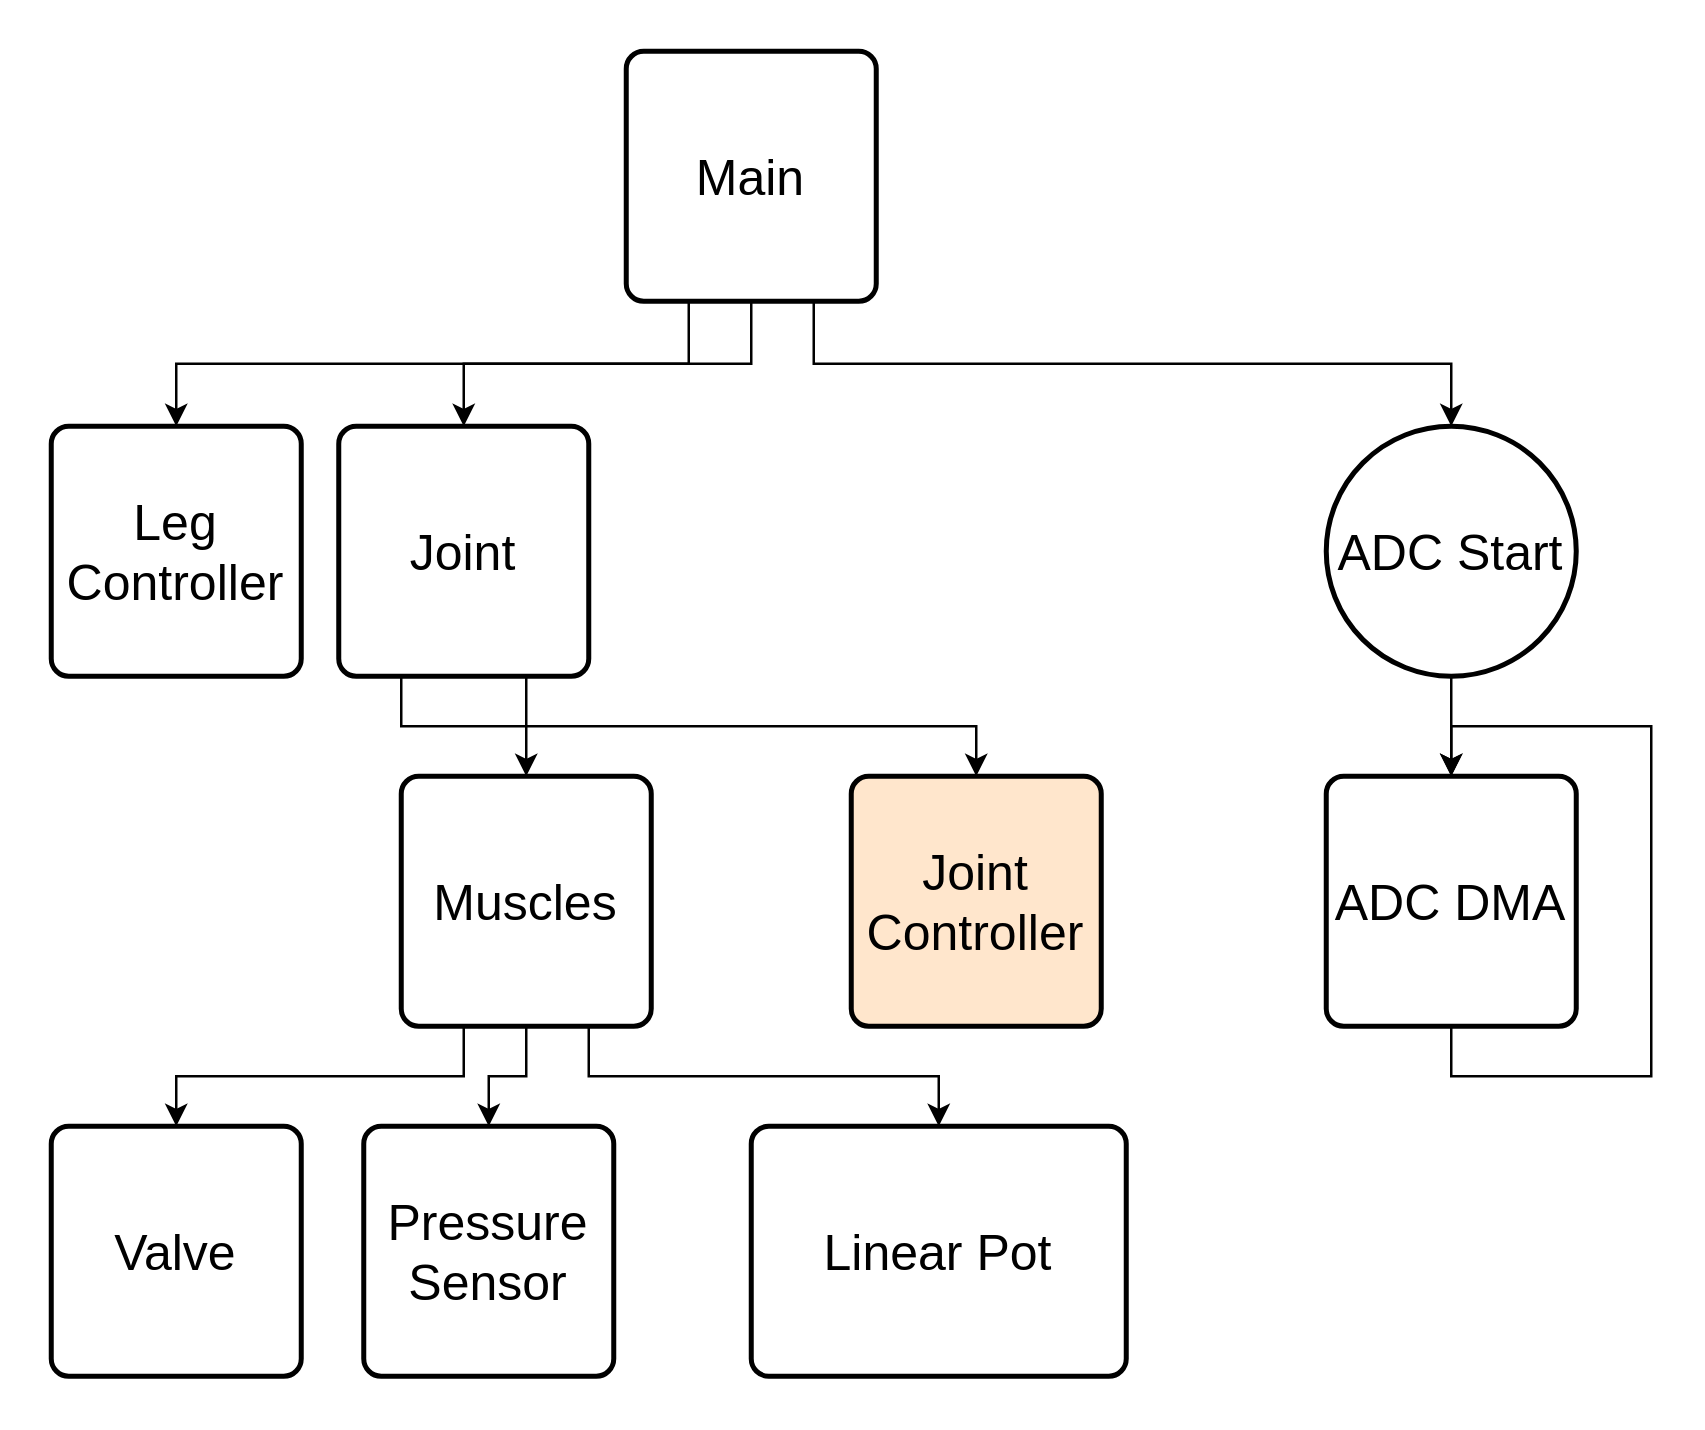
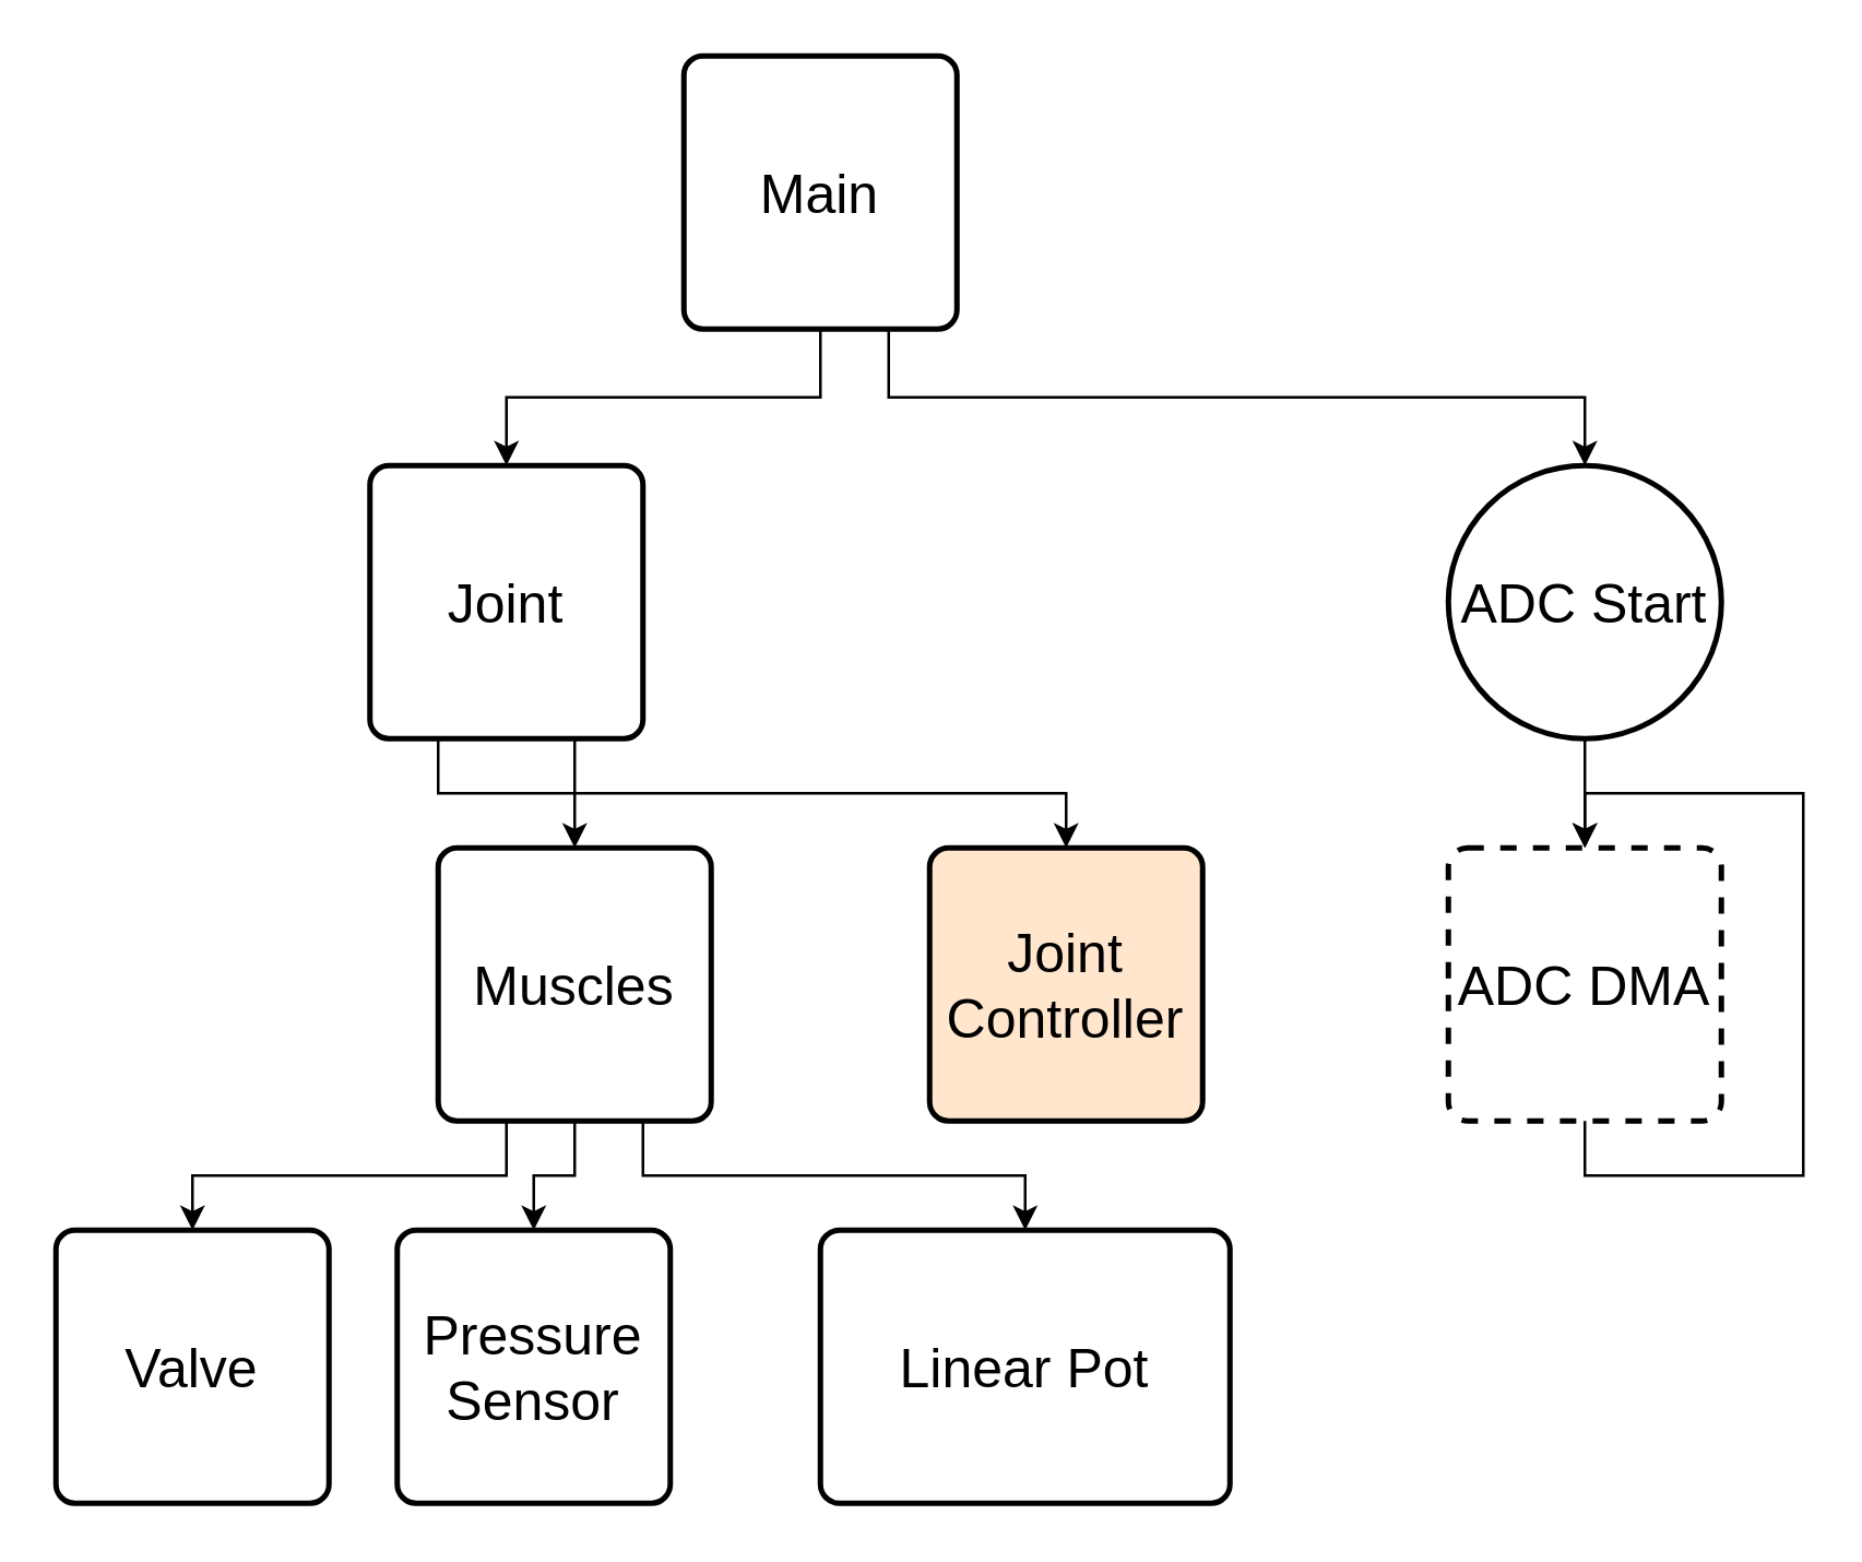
  <mxCell id="0" />
  <mxCell id="1" parent="0" />
  <mxCell id="2" style="edgeStyle=orthogonalEdgeStyle;rounded=0;orthogonalLoop=1;jettySize=auto;html=1;exitX=0.5;exitY=1;exitDx=0;exitDy=0;entryX=0.5;entryY=0;entryDx=0;entryDy=0;" edge="1" parent="1" source="5" target="12"><mxGeometry relative="1" as="geometry" /></mxCell>
- <mxCell id="3" style="edgeStyle=orthogonalEdgeStyle;rounded=0;orthogonalLoop=1;jettySize=auto;html=1;exitX=0.25;exitY=1;exitDx=0;exitDy=0;" edge="1" parent="1" source="5" target="9"><mxGeometry relative="1" as="geometry" /></mxCell>
  <mxCell id="4" style="edgeStyle=orthogonalEdgeStyle;rounded=0;orthogonalLoop=1;jettySize=auto;html=1;exitX=0.75;exitY=1;exitDx=0;exitDy=0;entryX=0.5;entryY=0;entryDx=0;entryDy=0;entryPerimeter=0;" edge="1" parent="1" source="5" target="7"><mxGeometry relative="1" as="geometry" /></mxCell>
  <mxCell id="5" value="&lt;font style=&quot;font-size: 20px&quot;&gt;Main&lt;/font&gt;" style="rounded=1;whiteSpace=wrap;html=1;absoluteArcSize=1;arcSize=14;strokeWidth=2;" vertex="1" parent="1"><mxGeometry x="250" y="20" width="100" height="100" as="geometry" /></mxCell>
  <mxCell id="6" style="edgeStyle=orthogonalEdgeStyle;rounded=0;orthogonalLoop=1;jettySize=auto;html=1;exitX=0.5;exitY=1;exitDx=0;exitDy=0;exitPerimeter=0;entryX=0.5;entryY=0;entryDx=0;entryDy=0;" edge="1" parent="1" source="7" target="8"><mxGeometry relative="1" as="geometry" /></mxCell>
  <mxCell id="7" value="&lt;font style=&quot;font-size: 20px&quot;&gt;ADC Start&lt;/font&gt;" style="strokeWidth=2;html=1;shape=mxgraph.flowchart.start_2;whiteSpace=wrap;" vertex="1" parent="1"><mxGeometry x="530" y="170" width="100" height="100" as="geometry" /></mxCell>
- <mxCell id="8" value="&lt;font style=&quot;font-size: 20px&quot;&gt;ADC DMA&lt;/font&gt;" style="rounded=1;whiteSpace=wrap;html=1;absoluteArcSize=1;arcSize=14;strokeWidth=2;" vertex="1" parent="1"><mxGeometry x="530" y="310" width="100" height="100" as="geometry" /></mxCell>
- <mxCell id="9" value="&lt;font style=&quot;font-size: 20px&quot;&gt;Leg Controller&lt;/font&gt;" style="rounded=1;whiteSpace=wrap;html=1;absoluteArcSize=1;arcSize=14;strokeWidth=2;" vertex="1" parent="1"><mxGeometry x="20" y="170" width="100" height="100" as="geometry" /></mxCell>
+ <mxCell id="8" value="&lt;font style=&quot;font-size: 20px&quot;&gt;ADC DMA&lt;/font&gt;" style="rounded=1;whiteSpace=wrap;html=1;absoluteArcSize=1;arcSize=14;strokeWidth=2;dashed=1;" vertex="1" parent="1"><mxGeometry x="530" y="310" width="100" height="100" as="geometry" /></mxCell>
  <mxCell id="10" style="edgeStyle=orthogonalEdgeStyle;rounded=0;orthogonalLoop=1;jettySize=auto;html=1;exitX=0.75;exitY=1;exitDx=0;exitDy=0;" edge="1" parent="1" source="12" target="13"><mxGeometry relative="1" as="geometry" /></mxCell>
  <mxCell id="11" style="edgeStyle=orthogonalEdgeStyle;rounded=0;orthogonalLoop=1;jettySize=auto;html=1;exitX=0.25;exitY=1;exitDx=0;exitDy=0;" edge="1" parent="1" source="12" target="18"><mxGeometry relative="1" as="geometry" /></mxCell>
  <mxCell id="12" value="&lt;font style=&quot;font-size: 20px&quot;&gt;Joint&lt;/font&gt;" style="rounded=1;whiteSpace=wrap;html=1;absoluteArcSize=1;arcSize=14;strokeWidth=2;" vertex="1" parent="1"><mxGeometry x="135" y="170" width="100" height="100" as="geometry" /></mxCell>
  <mxCell id="13" value="&lt;font style=&quot;font-size: 20px&quot;&gt;Joint Controller&lt;/font&gt;" style="rounded=1;whiteSpace=wrap;html=1;absoluteArcSize=1;arcSize=14;strokeWidth=2;fillColor=#ffe6cc;" vertex="1" parent="1"><mxGeometry x="340" y="310" width="100" height="100" as="geometry" /></mxCell>
  <mxCell id="14" value="&lt;font style=&quot;font-size: 20px&quot;&gt;Pressure Sensor&lt;/font&gt;" style="rounded=1;whiteSpace=wrap;html=1;absoluteArcSize=1;arcSize=14;strokeWidth=2;" vertex="1" parent="1"><mxGeometry x="145" y="450" width="100" height="100" as="geometry" /></mxCell>
  <mxCell id="15" style="edgeStyle=orthogonalEdgeStyle;rounded=0;orthogonalLoop=1;jettySize=auto;html=1;exitX=0.5;exitY=1;exitDx=0;exitDy=0;entryX=0.5;entryY=0;entryDx=0;entryDy=0;" edge="1" parent="1" source="18" target="14"><mxGeometry relative="1" as="geometry" /></mxCell>
  <mxCell id="16" style="edgeStyle=orthogonalEdgeStyle;rounded=0;orthogonalLoop=1;jettySize=auto;html=1;exitX=0.25;exitY=1;exitDx=0;exitDy=0;" edge="1" parent="1" source="18" target="19"><mxGeometry relative="1" as="geometry" /></mxCell>
  <mxCell id="17" style="edgeStyle=orthogonalEdgeStyle;rounded=0;orthogonalLoop=1;jettySize=auto;html=1;exitX=0.75;exitY=1;exitDx=0;exitDy=0;entryX=0.5;entryY=0;entryDx=0;entryDy=0;" edge="1" parent="1" source="18" target="20"><mxGeometry relative="1" as="geometry" /></mxCell>
  <mxCell id="18" value="&lt;font style=&quot;font-size: 20px&quot;&gt;Muscles&lt;/font&gt;" style="rounded=1;whiteSpace=wrap;html=1;absoluteArcSize=1;arcSize=14;strokeWidth=2;" vertex="1" parent="1"><mxGeometry x="160" y="310" width="100" height="100" as="geometry" /></mxCell>
  <mxCell id="19" value="&lt;font style=&quot;font-size: 20px&quot;&gt;Valve&lt;/font&gt;" style="rounded=1;whiteSpace=wrap;html=1;absoluteArcSize=1;arcSize=14;strokeWidth=2;" vertex="1" parent="1"><mxGeometry x="20" y="450" width="100" height="100" as="geometry" /></mxCell>
  <mxCell id="20" value="&lt;font style=&quot;font-size: 20px&quot;&gt;Linear Pot&lt;/font&gt;" style="rounded=1;whiteSpace=wrap;html=1;absoluteArcSize=1;arcSize=14;strokeWidth=2;" vertex="1" parent="1"><mxGeometry x="300" y="450" width="150" height="100" as="geometry" /></mxCell>
  <mxCell id="21" style="edgeStyle=orthogonalEdgeStyle;rounded=0;orthogonalLoop=1;jettySize=auto;html=1;exitX=0.5;exitY=1;exitDx=0;exitDy=0;entryX=0.5;entryY=0;entryDx=0;entryDy=0;" edge="1" parent="1" source="8" target="8"><mxGeometry relative="1" as="geometry"><Array as="points"><mxPoint x="580" y="430" /><mxPoint x="660" y="430" /><mxPoint x="660" y="290" /><mxPoint x="580" y="290" /></Array></mxGeometry></mxCell>
